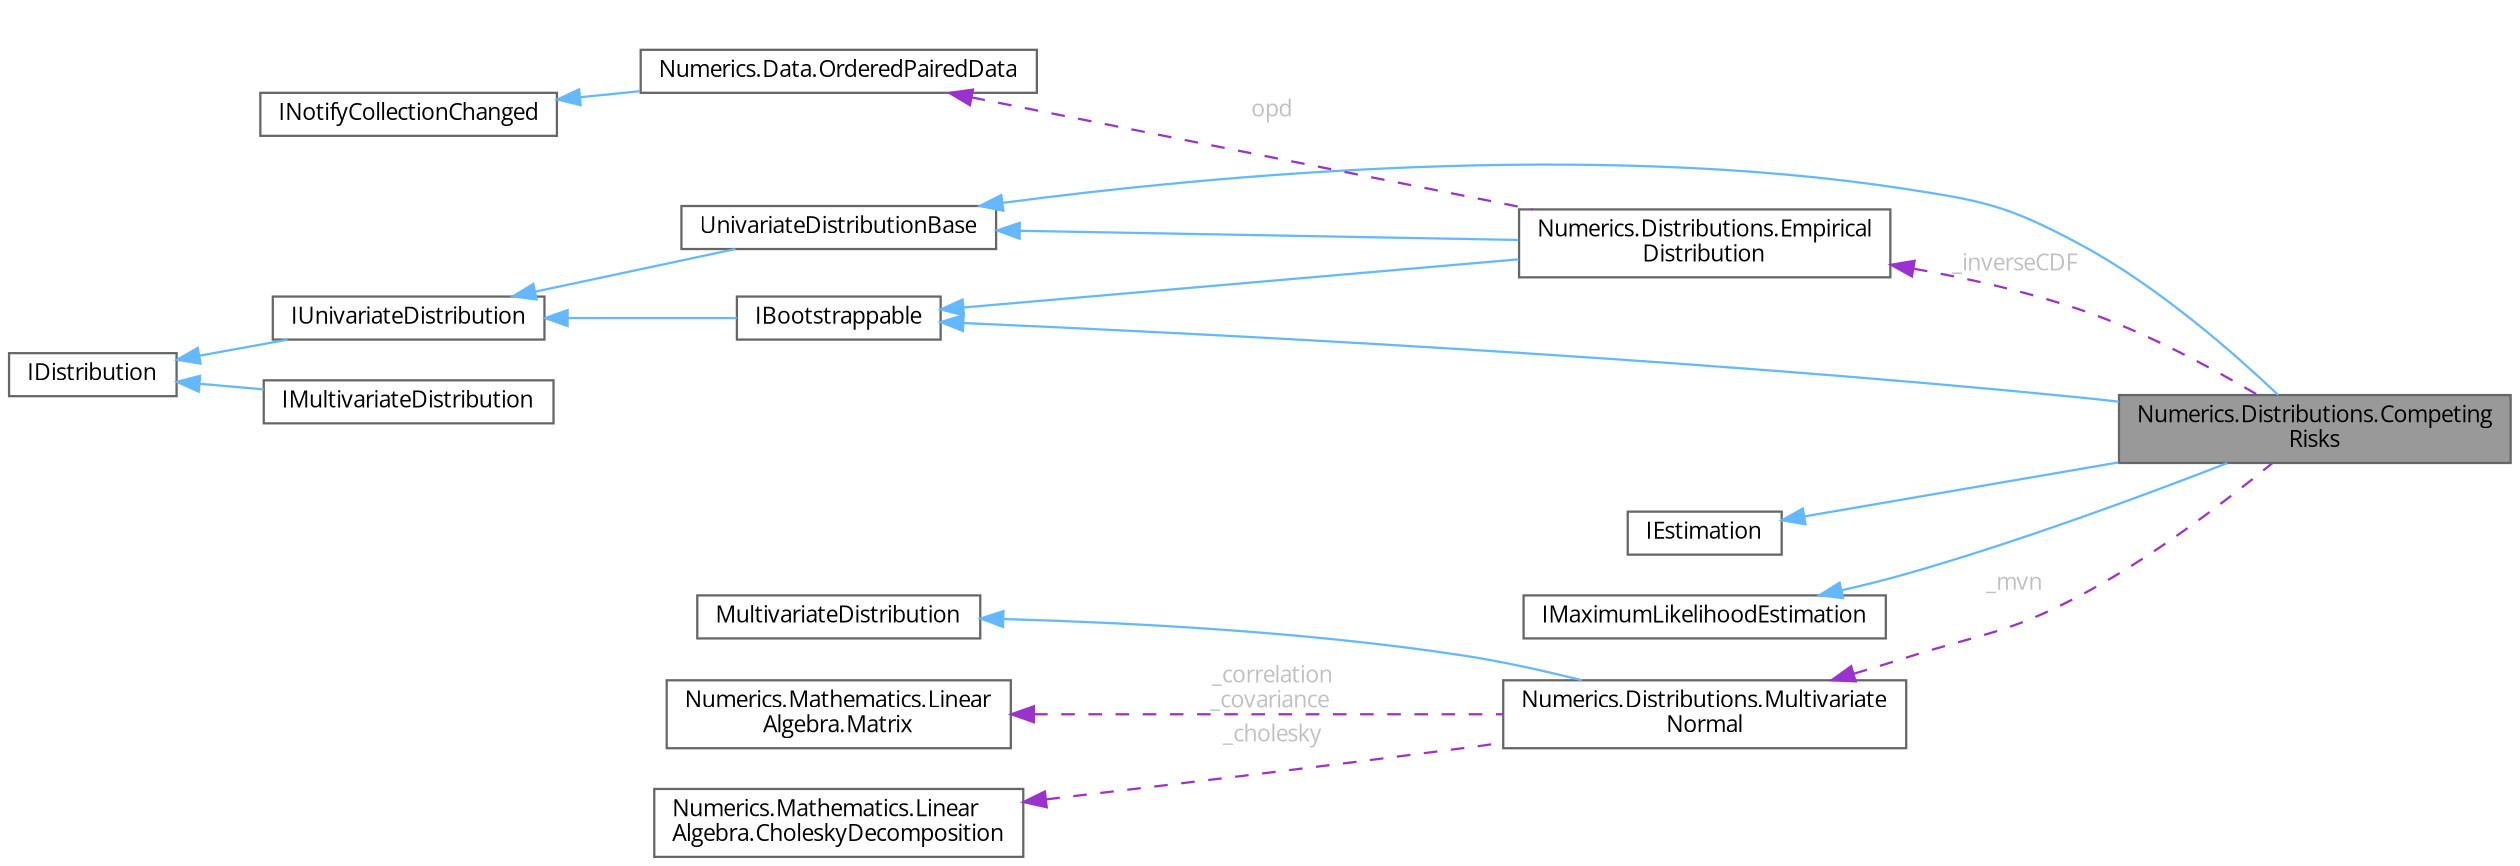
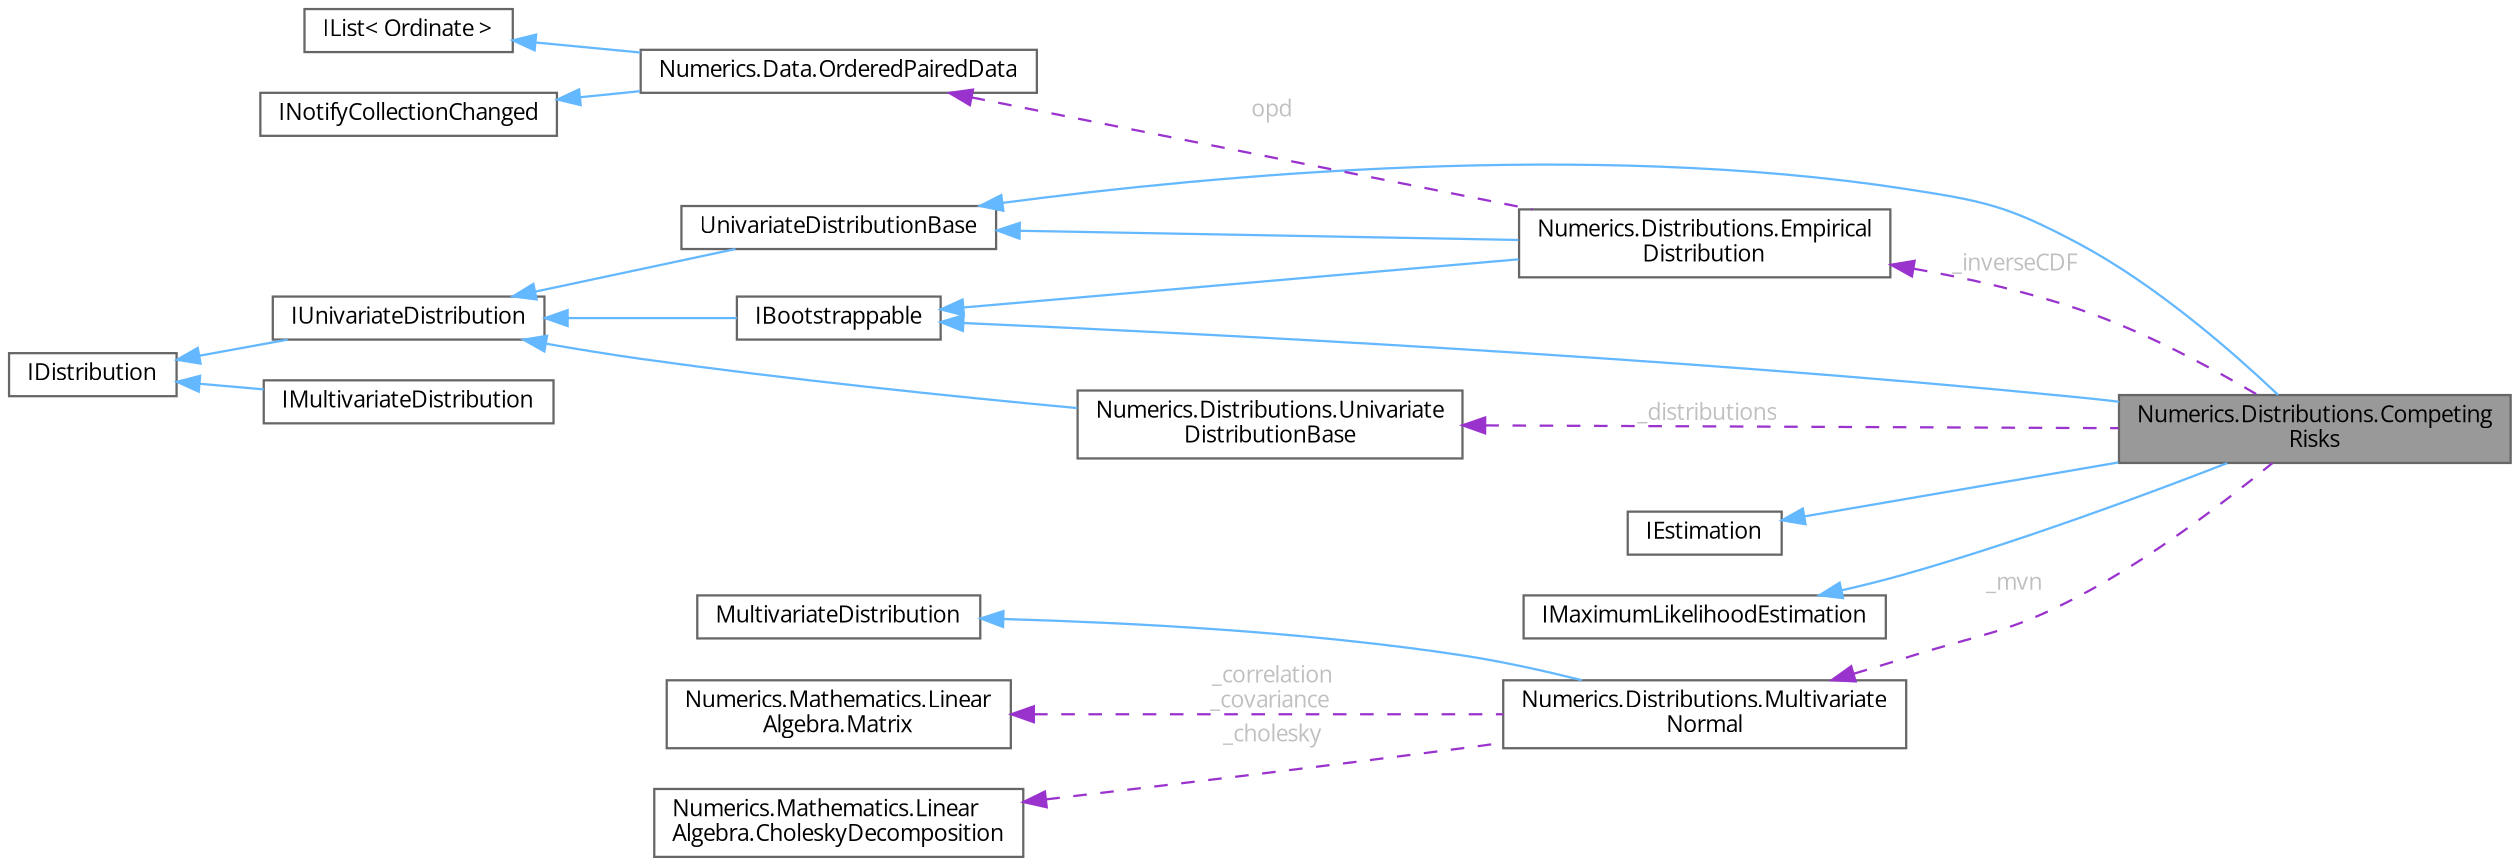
  digraph {
    fontname="Open Sans"
    rankdir=LR
    node [color=gray40 fillcolor=white fontname="Open Sans" fontsize=10 shape=box style=filled]
    edge [color=steelblue1 dir=back fontname="Open Sans" fontsize=10 labelfontname=Helvetica labelfontsize=10 style=solid]
    n1 [fillcolor=grey60 fontcolor=black height=0.2 label="Numerics.Distributions.Competing\lRisks" width=0.4]
    n2 [height=0.2 label=UnivariateDistributionBase width=0.4]
    n3 [height=0.2 label="Numerics.Distributions.Empirical\lDistribution" width=0.4]
    n4 [height=0.2 label=IUnivariateDistribution width=0.4]
    n5 [height=0.2 label=IBootstrappable width=0.4]
+   n6 [height=0.2 label="Numerics.Distributions.Univariate\lDistributionBase" width=0.4]
    n7 [height=0.2 label=IDistribution width=0.4]
    n8 [height=0.2 label=IMultivariateDistribution width=0.4]
    n9 [height=0.2 label=IEstimation width=0.4]
    n10 [height=0.2 label=IMaximumLikelihoodEstimation width=0.4]
    n11 [height=0.2 label="Numerics.Data.OrderedPairedData" width=0.4]
+   n12 [height=0.2 label="IList\< Ordinate \>" width=0.4]
    n13 [height=0.2 label=INotifyCollectionChanged width=0.4]
    n14 [height=0.2 label="Numerics.Distributions.Multivariate\lNormal" width=0.4]
    n15 [height=0.2 label=MultivariateDistribution width=0.4]
    n16 [height=0.2 label="Numerics.Mathematics.Linear\lAlgebra.Matrix" width=0.4]
    n17 [height=0.2 label="Numerics.Mathematics.Linear\lAlgebra.CholeskyDecomposition" width=0.4]
    n2 -> n1
    n2 -> n3
    n3 -> n1 [color=darkorchid3 fontcolor=grey label=" _inverseCDF" style=dashed]
    n4 -> n2
    n4 -> n5
+   n4 -> n6
    n5 -> n1
    n5 -> n3
+   n6 -> n1 [color=darkorchid3 fontcolor=grey label=" _distributions" style=dashed]
    n7 -> n4
    n7 -> n8
    n9 -> n1
    n10 -> n1
    n11 -> n3 [color=darkorchid3 fontcolor=grey label=" opd" style=dashed]
+   n12 -> n11
    n13 -> n11
    n14 -> n1 [color=darkorchid3 fontcolor=grey label=" _mvn" style=dashed]
    n15 -> n14
    n16 -> n14 [color=darkorchid3 fontcolor=grey label=" _correlation\n_covariance" style=dashed]
    n17 -> n14 [color=darkorchid3 fontcolor=grey label=" _cholesky" style=dashed]
  }
